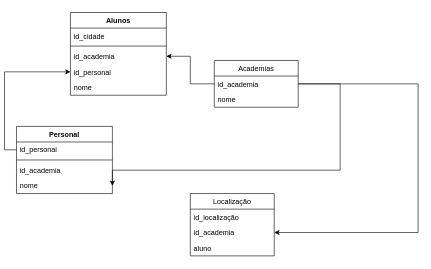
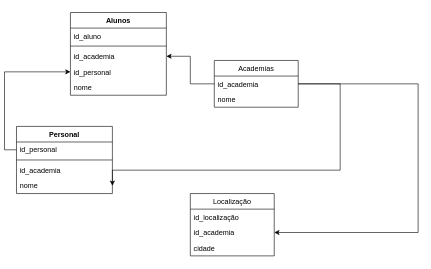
  <mxCell id="0" />
  <mxCell id="1" parent="0" />
  <mxCell id="2" value="Academias" style="swimlane;fontStyle=0;childLayout=stackLayout;horizontal=1;startSize=26;fillColor=none;horizontalStack=0;resizeParent=1;resizeParentMax=0;resizeLast=0;collapsible=1;marginBottom=0;" vertex="1" parent="1"><mxGeometry x="350" y="100" width="140" height="78" as="geometry" /></mxCell>
  <mxCell id="3" value="id_academia" style="text;strokeColor=none;fillColor=none;align=left;verticalAlign=top;spacingLeft=4;spacingRight=4;overflow=hidden;rotatable=0;points=[[0,0.5],[1,0.5]];portConstraint=eastwest;" vertex="1" parent="2"><mxGeometry y="26" width="140" height="26" as="geometry" /></mxCell>
  <mxCell id="4" value="nome" style="text;strokeColor=none;fillColor=none;align=left;verticalAlign=top;spacingLeft=4;spacingRight=4;overflow=hidden;rotatable=0;points=[[0,0.5],[1,0.5]];portConstraint=eastwest;" vertex="1" parent="2"><mxGeometry y="52" width="140" height="26" as="geometry" /></mxCell>
  <mxCell id="5" value="Alunos" style="swimlane;fontStyle=1;align=center;verticalAlign=top;childLayout=stackLayout;horizontal=1;startSize=26;horizontalStack=0;resizeParent=1;resizeParentMax=0;resizeLast=0;collapsible=1;marginBottom=0;" vertex="1" parent="1"><mxGeometry x="110" y="20" width="160" height="138" as="geometry" /></mxCell>
- <mxCell id="6" value="id_cidade" style="text;strokeColor=none;fillColor=none;align=left;verticalAlign=top;spacingLeft=4;spacingRight=4;overflow=hidden;rotatable=0;points=[[0,0.5],[1,0.5]];portConstraint=eastwest;" vertex="1" parent="5"><mxGeometry y="26" width="160" height="26" as="geometry" /></mxCell>
+ <mxCell id="6" value="id_aluno" style="text;strokeColor=none;fillColor=none;align=left;verticalAlign=top;spacingLeft=4;spacingRight=4;overflow=hidden;rotatable=0;points=[[0,0.5],[1,0.5]];portConstraint=eastwest;" vertex="1" parent="5"><mxGeometry y="26" width="160" height="26" as="geometry" /></mxCell>
  <mxCell id="7" value="" style="line;strokeWidth=1;fillColor=none;align=left;verticalAlign=middle;spacingTop=-1;spacingLeft=3;spacingRight=3;rotatable=0;labelPosition=right;points=[];portConstraint=eastwest;" vertex="1" parent="5"><mxGeometry y="52" width="160" height="8" as="geometry" /></mxCell>
  <mxCell id="8" value="id_academia" style="text;strokeColor=none;fillColor=none;align=left;verticalAlign=top;spacingLeft=4;spacingRight=4;overflow=hidden;rotatable=0;points=[[0,0.5],[1,0.5]];portConstraint=eastwest;" vertex="1" parent="5"><mxGeometry y="60" width="160" height="26" as="geometry" /></mxCell>
  <mxCell id="9" value="id_personal" style="text;strokeColor=none;fillColor=none;align=left;verticalAlign=top;spacingLeft=4;spacingRight=4;overflow=hidden;rotatable=0;points=[[0,0.5],[1,0.5]];portConstraint=eastwest;" vertex="1" parent="5"><mxGeometry y="86" width="160" height="26" as="geometry" /></mxCell>
  <mxCell id="10" value="nome" style="text;strokeColor=none;fillColor=none;align=left;verticalAlign=top;spacingLeft=4;spacingRight=4;overflow=hidden;rotatable=0;points=[[0,0.5],[1,0.5]];portConstraint=eastwest;" vertex="1" parent="5"><mxGeometry y="112" width="160" height="26" as="geometry" /></mxCell>
  <mxCell id="11" value="Personal" style="swimlane;fontStyle=1;align=center;verticalAlign=top;childLayout=stackLayout;horizontal=1;startSize=26;horizontalStack=0;resizeParent=1;resizeParentMax=0;resizeLast=0;collapsible=1;marginBottom=0;" vertex="1" parent="1"><mxGeometry x="20" y="210" width="160" height="112" as="geometry" /></mxCell>
  <mxCell id="12" value="id_personal" style="text;strokeColor=none;fillColor=none;align=left;verticalAlign=top;spacingLeft=4;spacingRight=4;overflow=hidden;rotatable=0;points=[[0,0.5],[1,0.5]];portConstraint=eastwest;" vertex="1" parent="11"><mxGeometry y="26" width="160" height="26" as="geometry" /></mxCell>
  <mxCell id="13" value="" style="line;strokeWidth=1;fillColor=none;align=left;verticalAlign=middle;spacingTop=-1;spacingLeft=3;spacingRight=3;rotatable=0;labelPosition=right;points=[];portConstraint=eastwest;" vertex="1" parent="11"><mxGeometry y="52" width="160" height="8" as="geometry" /></mxCell>
  <mxCell id="14" value="id_academia" style="text;strokeColor=none;fillColor=none;align=left;verticalAlign=top;spacingLeft=4;spacingRight=4;overflow=hidden;rotatable=0;points=[[0,0.5],[1,0.5]];portConstraint=eastwest;" vertex="1" parent="11"><mxGeometry y="60" width="160" height="26" as="geometry" /></mxCell>
  <mxCell id="15" value="nome" style="text;strokeColor=none;fillColor=none;align=left;verticalAlign=top;spacingLeft=4;spacingRight=4;overflow=hidden;rotatable=0;points=[[0,0.5],[1,0.5]];portConstraint=eastwest;" vertex="1" parent="11"><mxGeometry y="86" width="160" height="26" as="geometry" /></mxCell>
  <mxCell id="16" style="edgeStyle=orthogonalEdgeStyle;rounded=0;orthogonalLoop=1;jettySize=auto;html=1;" edge="1" parent="1" source="3" target="8"><mxGeometry relative="1" as="geometry" /></mxCell>
  <mxCell id="17" style="edgeStyle=orthogonalEdgeStyle;rounded=0;orthogonalLoop=1;jettySize=auto;html=1;entryX=1;entryY=0.5;entryDx=0;entryDy=0;" edge="1" parent="1" source="3" target="15"><mxGeometry relative="1" as="geometry"><Array as="points"><mxPoint x="560" y="139" /><mxPoint x="560" y="283" /></Array></mxGeometry></mxCell>
  <mxCell id="18" style="edgeStyle=orthogonalEdgeStyle;rounded=0;orthogonalLoop=1;jettySize=auto;html=1;exitX=0;exitY=0.5;exitDx=0;exitDy=0;" edge="1" parent="1" source="12" target="9"><mxGeometry relative="1" as="geometry" /></mxCell>
  <mxCell id="19" value="Localização" style="swimlane;fontStyle=0;childLayout=stackLayout;horizontal=1;startSize=26;fillColor=none;horizontalStack=0;resizeParent=1;resizeParentMax=0;resizeLast=0;collapsible=1;marginBottom=0;" vertex="1" parent="1"><mxGeometry x="310" y="322" width="140" height="104" as="geometry" /></mxCell>
  <mxCell id="20" value="id_localização" style="text;strokeColor=none;fillColor=none;align=left;verticalAlign=top;spacingLeft=4;spacingRight=4;overflow=hidden;rotatable=0;points=[[0,0.5],[1,0.5]];portConstraint=eastwest;" vertex="1" parent="19"><mxGeometry y="26" width="140" height="26" as="geometry" /></mxCell>
  <mxCell id="21" value="id_academia" style="text;strokeColor=none;fillColor=none;align=left;verticalAlign=top;spacingLeft=4;spacingRight=4;overflow=hidden;rotatable=0;points=[[0,0.5],[1,0.5]];portConstraint=eastwest;" vertex="1" parent="19"><mxGeometry y="52" width="140" height="26" as="geometry" /></mxCell>
- <mxCell id="22" value="aluno" style="text;strokeColor=none;fillColor=none;align=left;verticalAlign=top;spacingLeft=4;spacingRight=4;overflow=hidden;rotatable=0;points=[[0,0.5],[1,0.5]];portConstraint=eastwest;" vertex="1" parent="19"><mxGeometry y="78" width="140" height="26" as="geometry" /></mxCell>
+ <mxCell id="22" value="cidade" style="text;strokeColor=none;fillColor=none;align=left;verticalAlign=top;spacingLeft=4;spacingRight=4;overflow=hidden;rotatable=0;points=[[0,0.5],[1,0.5]];portConstraint=eastwest;" vertex="1" parent="19"><mxGeometry y="78" width="140" height="26" as="geometry" /></mxCell>
  <mxCell id="23" style="edgeStyle=orthogonalEdgeStyle;rounded=0;orthogonalLoop=1;jettySize=auto;html=1;" edge="1" parent="1" source="3" target="21"><mxGeometry relative="1" as="geometry"><Array as="points"><mxPoint x="690" y="139" /><mxPoint x="690" y="387" /></Array></mxGeometry></mxCell>
